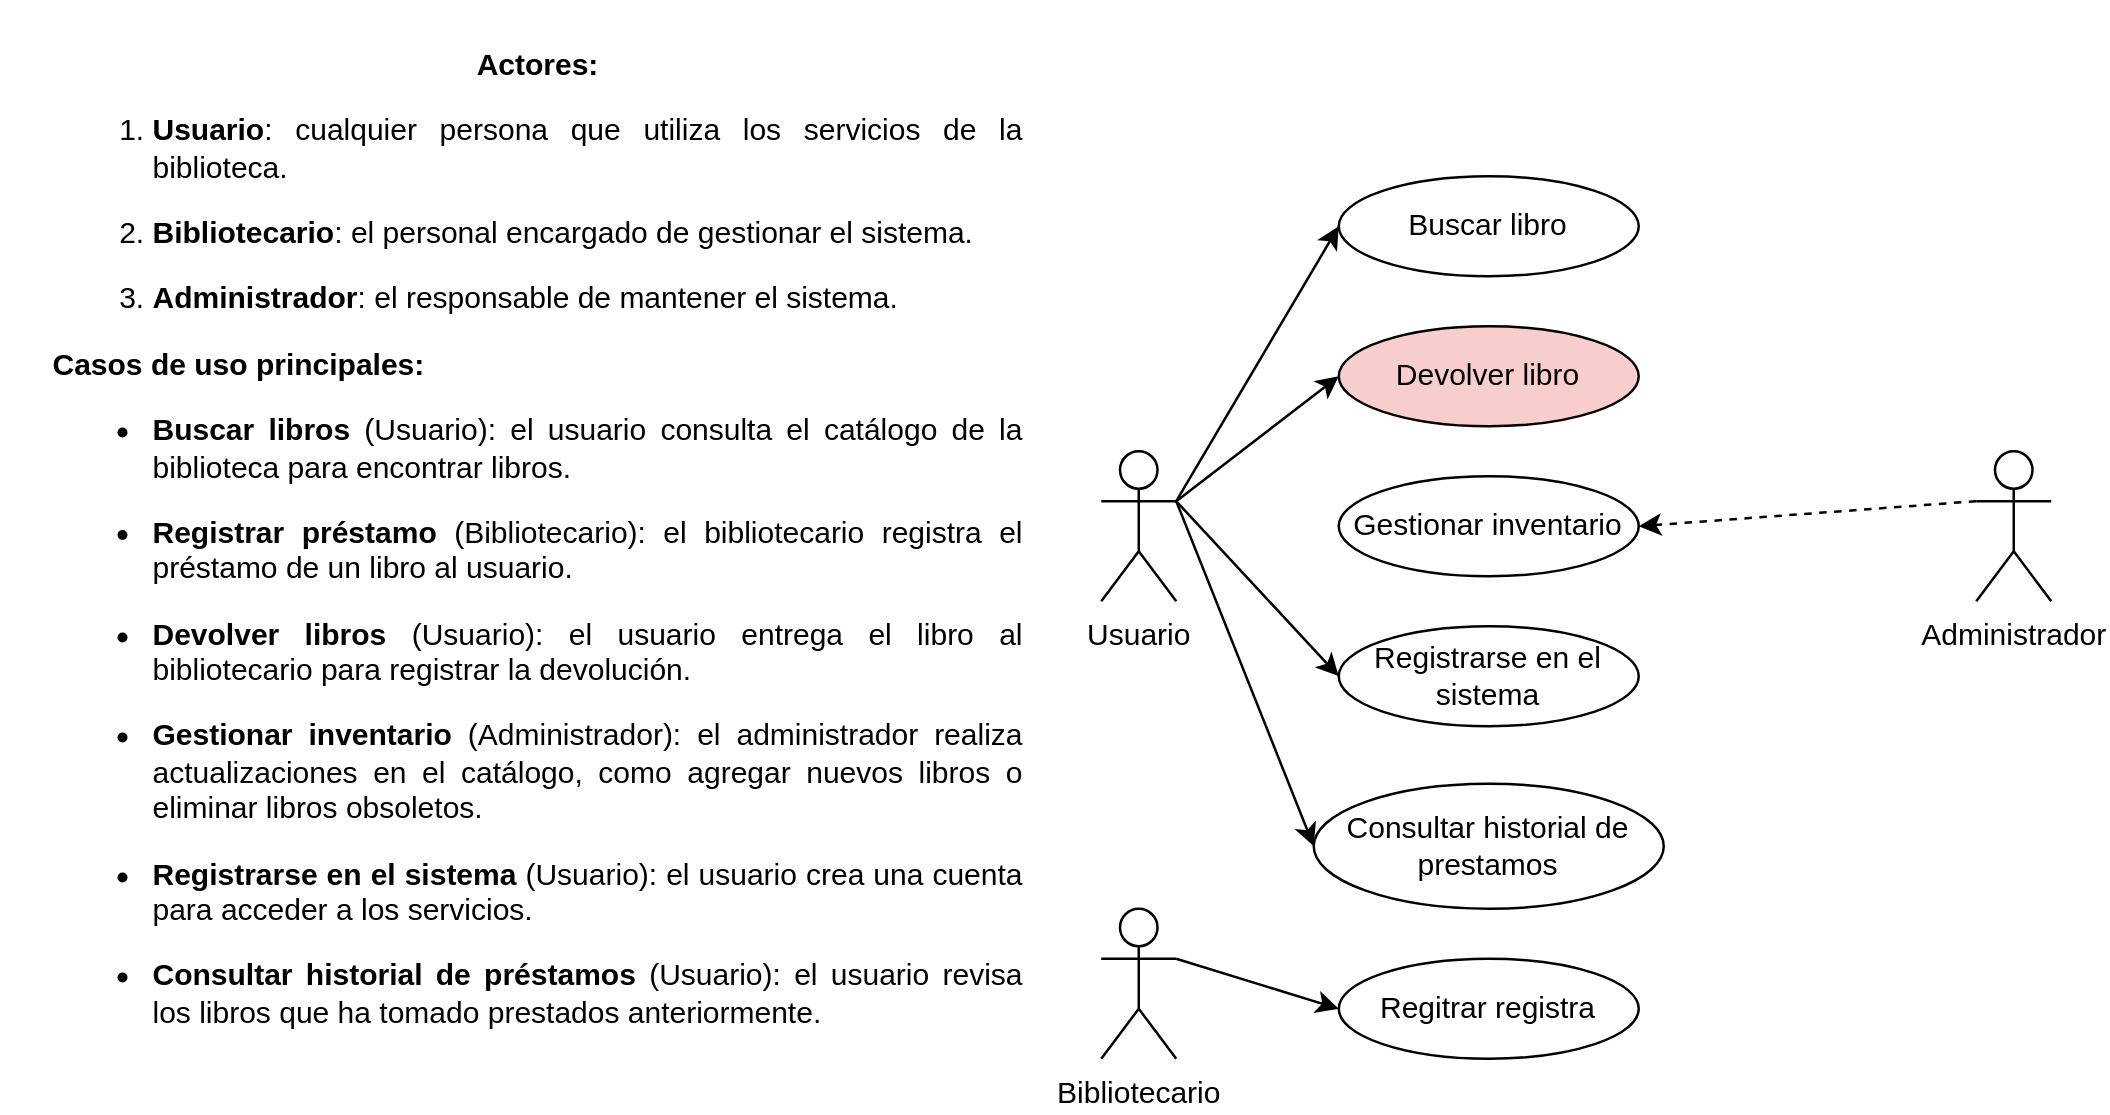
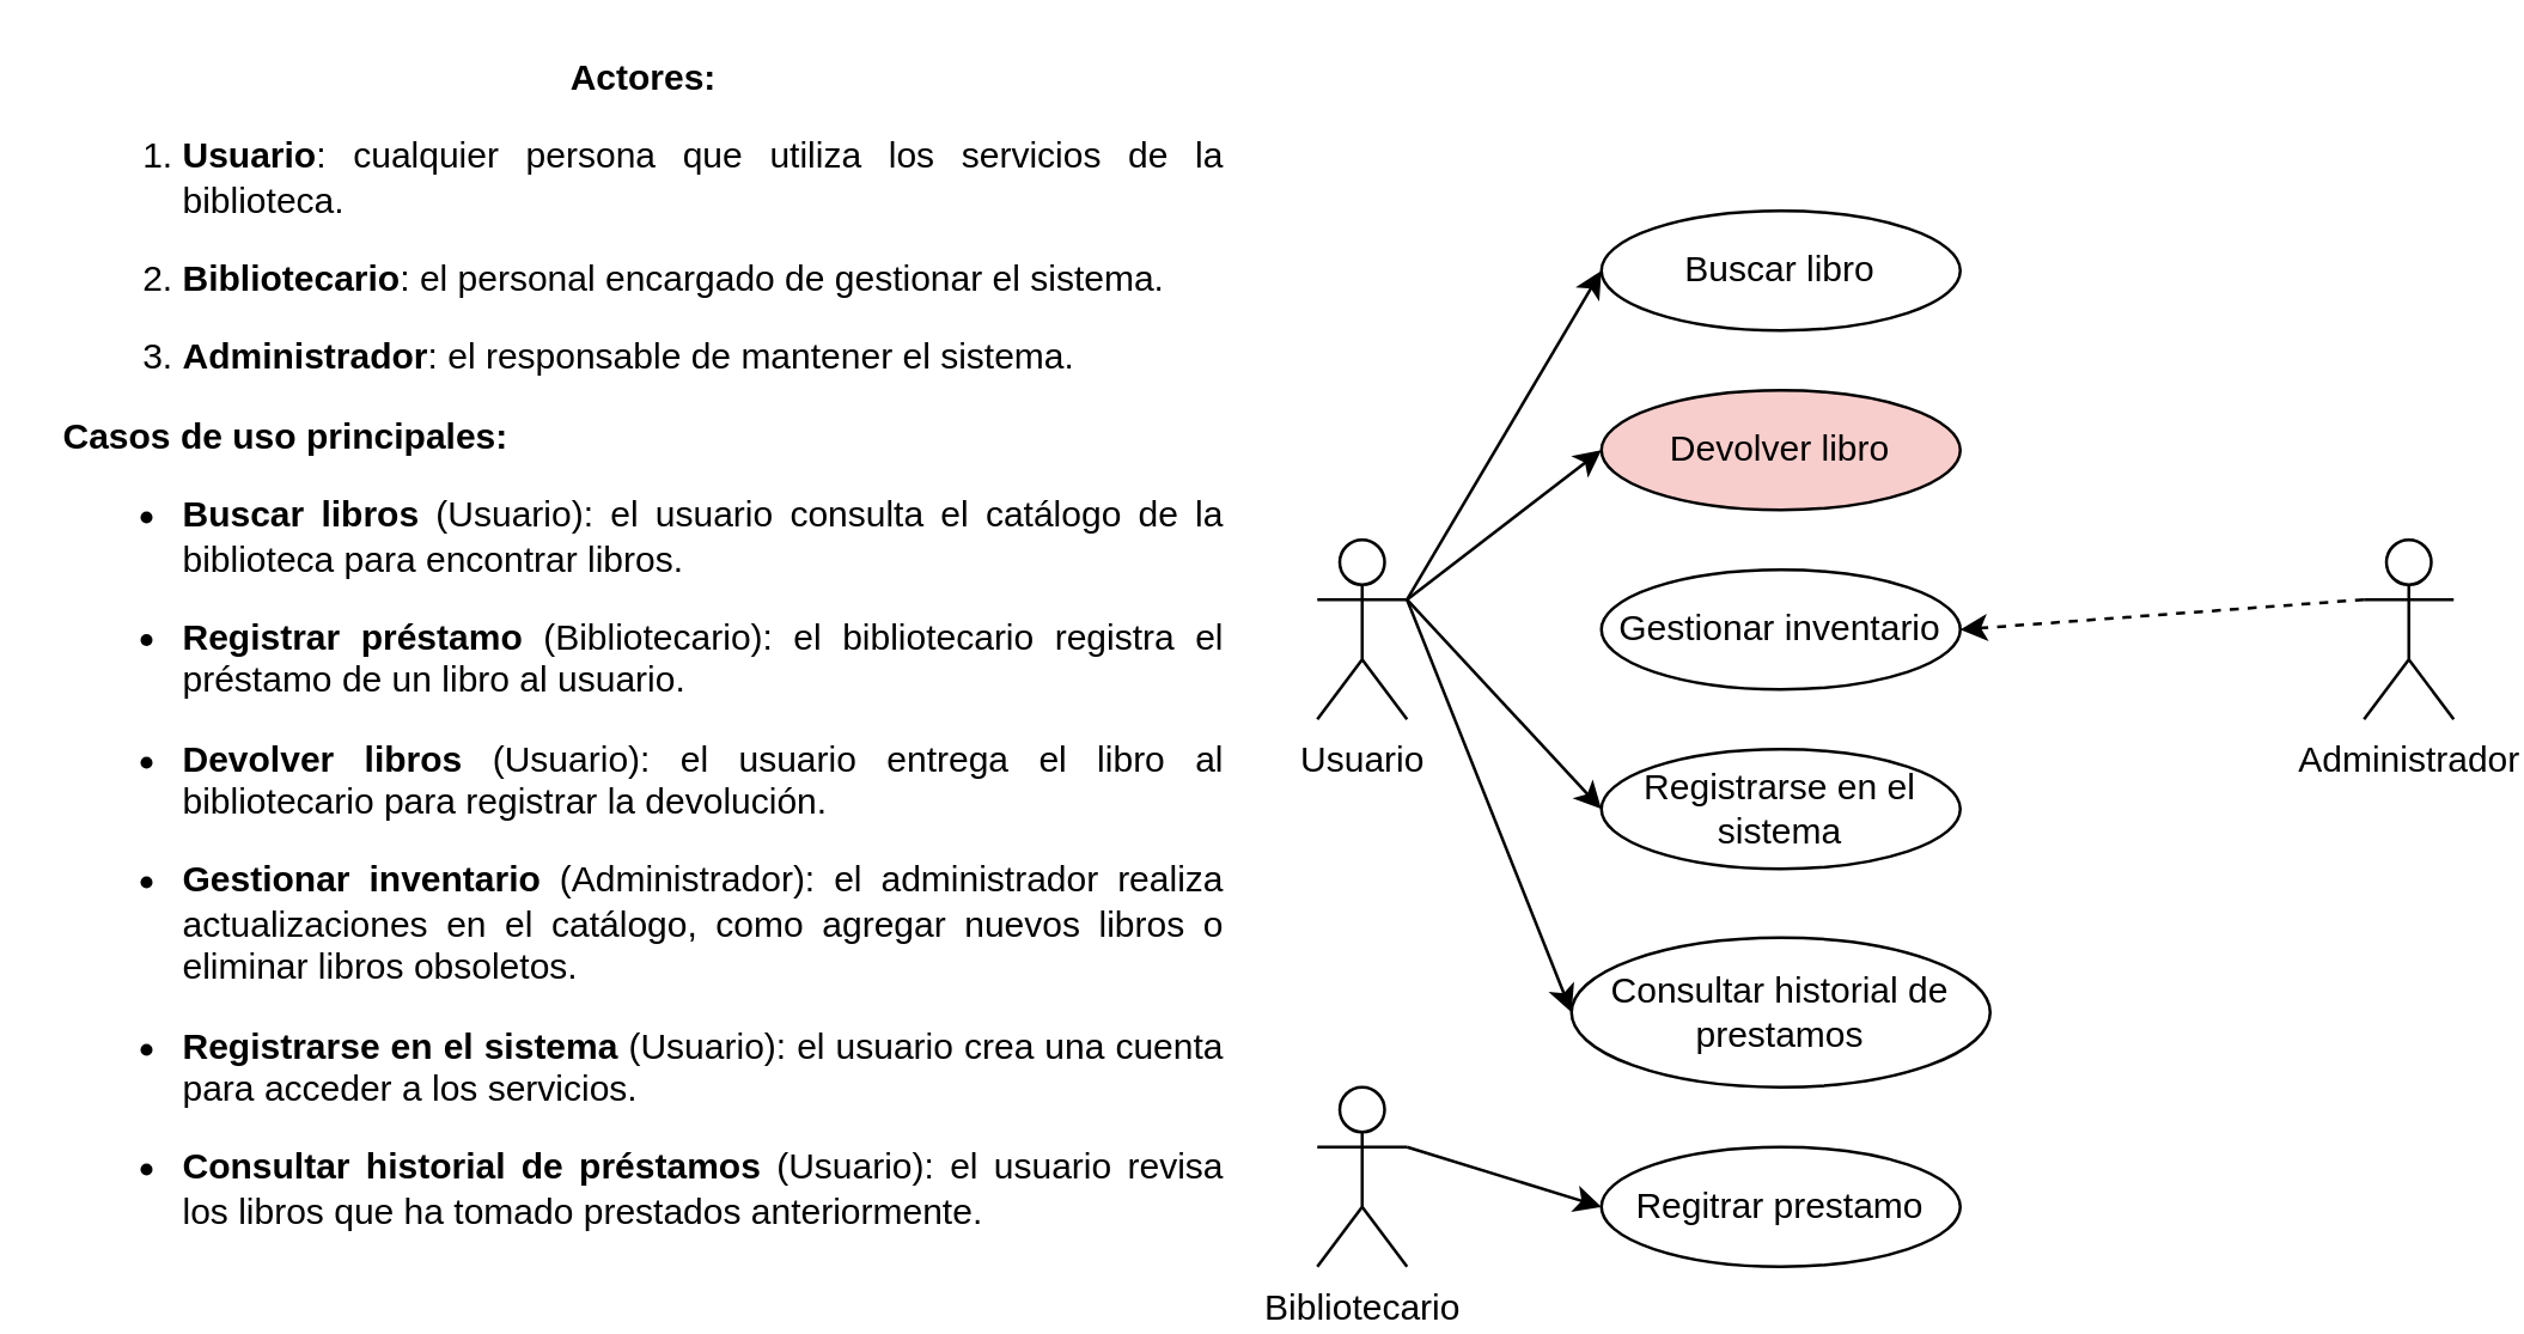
  <mxCell id="0" />
  <mxCell id="1" parent="0" />
  <mxCell id="2" style="rounded=0;orthogonalLoop=1;jettySize=auto;html=1;exitX=1;exitY=0.333;exitDx=0;exitDy=0;exitPerimeter=0;entryX=0;entryY=0.5;entryDx=0;entryDy=0;" edge="1" parent="1" source="6" target="16"><mxGeometry relative="1" as="geometry" /></mxCell>
  <mxCell id="3" style="rounded=0;orthogonalLoop=1;jettySize=auto;html=1;exitX=1;exitY=0.333;exitDx=0;exitDy=0;exitPerimeter=0;entryX=0;entryY=0.5;entryDx=0;entryDy=0;" edge="1" parent="1" source="6" target="14"><mxGeometry relative="1" as="geometry" /></mxCell>
  <mxCell id="4" style="rounded=0;orthogonalLoop=1;jettySize=auto;html=1;exitX=1;exitY=0.333;exitDx=0;exitDy=0;exitPerimeter=0;entryX=0;entryY=0.5;entryDx=0;entryDy=0;" edge="1" parent="1" source="6" target="12"><mxGeometry relative="1" as="geometry" /></mxCell>
  <mxCell id="5" style="rounded=0;orthogonalLoop=1;jettySize=auto;html=1;exitX=1;exitY=0.333;exitDx=0;exitDy=0;exitPerimeter=0;entryX=0;entryY=0.5;entryDx=0;entryDy=0;" edge="1" parent="1" source="6" target="11"><mxGeometry relative="1" as="geometry" /></mxCell>
  <mxCell id="6" value="Usuario" style="shape=umlActor;verticalLabelPosition=bottom;verticalAlign=top;html=1;outlineConnect=0;" vertex="1" parent="1"><mxGeometry x="440" y="180" width="30" height="60" as="geometry" /></mxCell>
  <mxCell id="7" style="rounded=0;orthogonalLoop=1;jettySize=auto;html=1;exitX=1;exitY=0.333;exitDx=0;exitDy=0;exitPerimeter=0;entryX=0;entryY=0.5;entryDx=0;entryDy=0;" edge="1" parent="1" source="8" target="15"><mxGeometry relative="1" as="geometry" /></mxCell>
  <mxCell id="8" value="Bibliotecario" style="shape=umlActor;verticalLabelPosition=bottom;verticalAlign=top;html=1;outlineConnect=0;" vertex="1" parent="1"><mxGeometry x="440" y="363" width="30" height="60" as="geometry" /></mxCell>
  <mxCell id="9" style="rounded=0;orthogonalLoop=1;jettySize=auto;html=1;exitX=0;exitY=0.333;exitDx=0;exitDy=0;exitPerimeter=0;entryX=1;entryY=0.5;entryDx=0;entryDy=0;dashed=1;" edge="1" parent="1" source="10" target="13"><mxGeometry relative="1" as="geometry" /></mxCell>
  <mxCell id="10" value="Administrador" style="shape=umlActor;verticalLabelPosition=bottom;verticalAlign=top;html=1;outlineConnect=0;" vertex="1" parent="1"><mxGeometry x="790" y="180" width="30" height="60" as="geometry" /></mxCell>
  <mxCell id="11" value="Consultar historial de prestamos" style="ellipse;whiteSpace=wrap;html=1;" vertex="1" parent="1"><mxGeometry x="525" y="313" width="140" height="50" as="geometry" /></mxCell>
  <mxCell id="12" value="Registrarse en el sistema" style="ellipse;whiteSpace=wrap;html=1;" vertex="1" parent="1"><mxGeometry x="535" y="250" width="120" height="40" as="geometry" /></mxCell>
  <mxCell id="13" value="Gestionar inventario" style="ellipse;whiteSpace=wrap;html=1;" vertex="1" parent="1"><mxGeometry x="535" y="190" width="120" height="40" as="geometry" /></mxCell>
  <mxCell id="14" value="Devolver libro" style="ellipse;whiteSpace=wrap;html=1;fillColor=#f8cecc;" vertex="1" parent="1"><mxGeometry x="535" y="130" width="120" height="40" as="geometry" /></mxCell>
- <mxCell id="15" value="Regitrar registra" style="ellipse;whiteSpace=wrap;html=1;" vertex="1" parent="1"><mxGeometry x="535" y="383" width="120" height="40" as="geometry" /></mxCell>
+ <mxCell id="15" value="Regitrar prestamo" style="ellipse;whiteSpace=wrap;html=1;" vertex="1" parent="1"><mxGeometry x="535" y="383" width="120" height="40" as="geometry" /></mxCell>
  <mxCell id="16" value="Buscar libro" style="ellipse;whiteSpace=wrap;html=1;" vertex="1" parent="1"><mxGeometry x="535" y="70" width="120" height="40" as="geometry" /></mxCell>
  <mxCell id="17" value="&lt;p&gt;&lt;strong&gt;Actores:&lt;/strong&gt;&lt;/p&gt;&lt;ol start=&quot;1&quot;&gt;&lt;li&gt;&lt;p style=&quot;text-align: justify;&quot;&gt;&lt;strong&gt;Usuario&lt;/strong&gt;: cualquier persona que utiliza los servicios de la biblioteca.&lt;/p&gt;&lt;/li&gt;&lt;li&gt;&lt;p style=&quot;text-align: justify;&quot;&gt;&lt;strong&gt;Bibliotecario&lt;/strong&gt;: el personal encargado de gestionar el sistema.&lt;/p&gt;&lt;/li&gt;&lt;li&gt;&lt;p style=&quot;text-align: justify;&quot;&gt;&lt;strong&gt;Administrador&lt;/strong&gt;: el responsable de mantener el sistema.&lt;/p&gt;&lt;/li&gt;&lt;/ol&gt;&lt;p style=&quot;text-align: justify;&quot;&gt;&lt;strong&gt;Casos de uso principales:&lt;/strong&gt;&lt;/p&gt;&lt;ul&gt;&lt;li&gt;&lt;p style=&quot;text-align: justify;&quot;&gt;&lt;strong&gt;Buscar libros&lt;/strong&gt; (Usuario): el usuario consulta el catálogo de la biblioteca para encontrar libros.&lt;/p&gt;&lt;/li&gt;&lt;li&gt;&lt;p style=&quot;text-align: justify;&quot;&gt;&lt;strong&gt;Registrar préstamo&lt;/strong&gt; (Bibliotecario): el bibliotecario registra el préstamo de un libro al usuario.&lt;/p&gt;&lt;/li&gt;&lt;li&gt;&lt;p style=&quot;text-align: justify;&quot;&gt;&lt;strong&gt;Devolver libros&lt;/strong&gt; (Usuario): el usuario entrega el libro al bibliotecario para registrar la devolución.&lt;/p&gt;&lt;/li&gt;&lt;li&gt;&lt;p style=&quot;text-align: justify;&quot;&gt;&lt;strong&gt;Gestionar inventario&lt;/strong&gt; (Administrador): el administrador realiza actualizaciones en el catálogo, como agregar nuevos libros o eliminar libros obsoletos.&lt;/p&gt;&lt;/li&gt;&lt;li&gt;&lt;p style=&quot;text-align: justify;&quot;&gt;&lt;strong&gt;Registrarse en el sistema&lt;/strong&gt; (Usuario): el usuario crea una cuenta para acceder a los servicios.&lt;/p&gt;&lt;/li&gt;&lt;li&gt;&lt;p style=&quot;text-align: justify;&quot;&gt;&lt;strong&gt;Consultar historial de préstamos&lt;/strong&gt; (Usuario): el usuario revisa los libros que ha tomado prestados anteriormente.&lt;/p&gt;&lt;/li&gt;&lt;/ul&gt;" style="text;html=1;align=center;verticalAlign=middle;whiteSpace=wrap;rounded=0;" vertex="1" parent="1"><mxGeometry x="20" y="20" width="390" height="390" as="geometry" /></mxCell>
